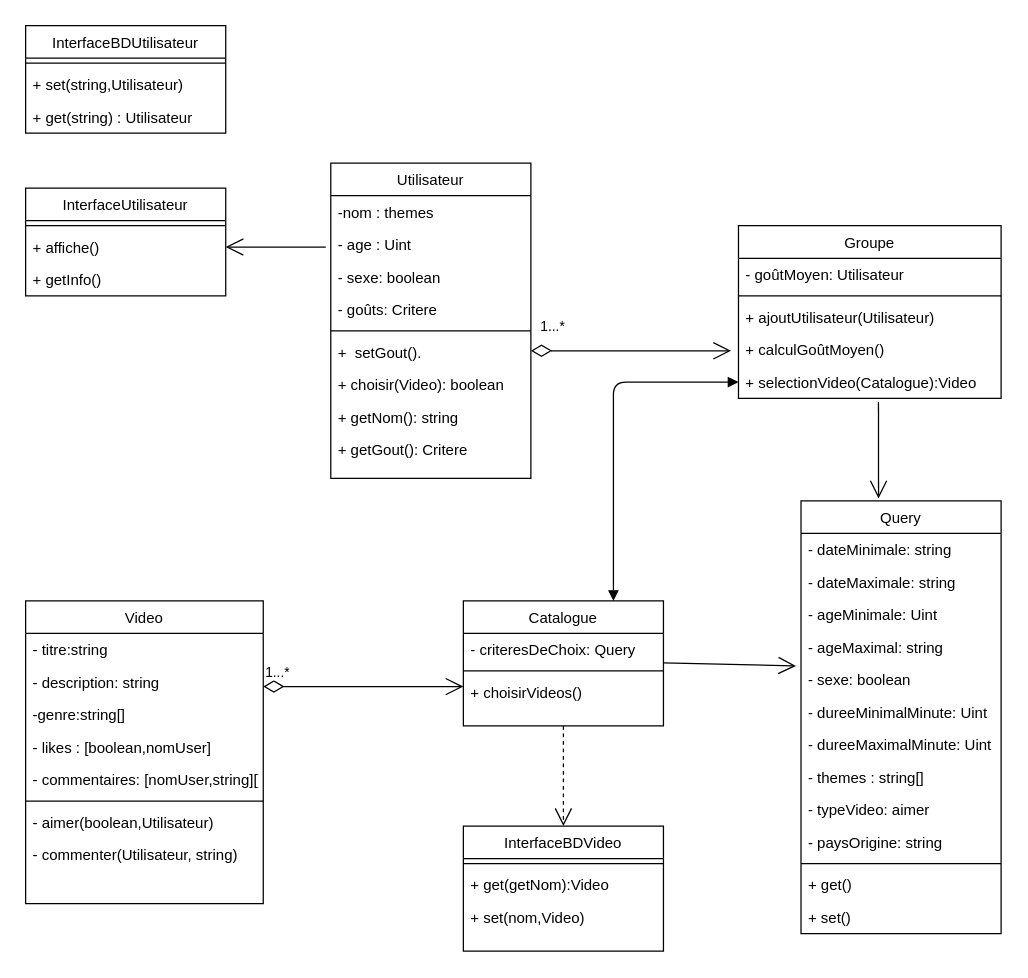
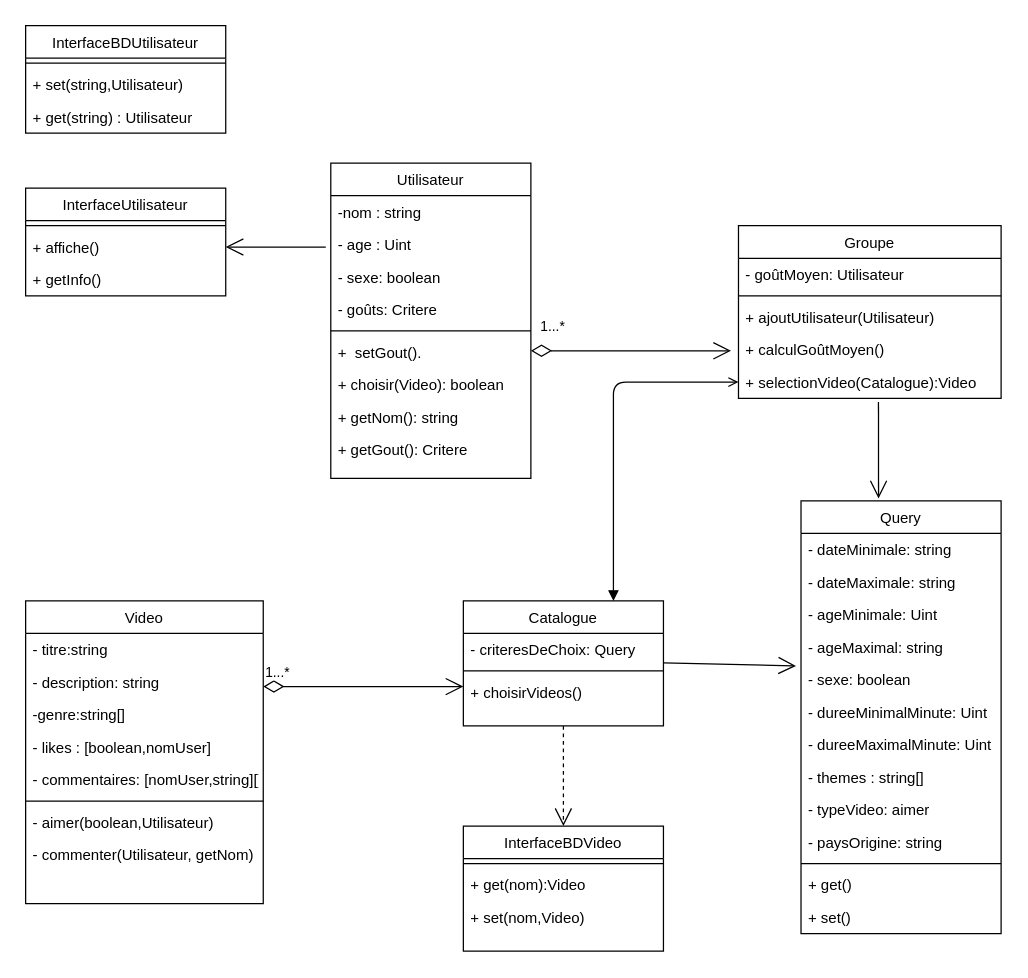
  <mxCell id="0" />
  <mxCell id="1" parent="0" />
  <mxCell id="2" value="Utilisateur" style="swimlane;fontStyle=0;align=center;verticalAlign=top;childLayout=stackLayout;horizontal=1;startSize=26;horizontalStack=0;resizeParent=1;resizeLast=0;collapsible=1;marginBottom=0;rounded=0;shadow=0;strokeWidth=1;" parent="1" vertex="1"><mxGeometry x="264" y="130" width="160" height="252" as="geometry"><mxRectangle x="230" y="140" width="160" height="26" as="alternateBounds" /></mxGeometry></mxCell>
- <mxCell id="3" value="-nom : themes" style="text;align=left;verticalAlign=top;spacingLeft=4;spacingRight=4;overflow=hidden;rotatable=0;points=[[0,0.5],[1,0.5]];portConstraint=eastwest;" parent="2" vertex="1"><mxGeometry y="26" width="160" height="26" as="geometry" /></mxCell>
+ <mxCell id="3" value="-nom : string" style="text;align=left;verticalAlign=top;spacingLeft=4;spacingRight=4;overflow=hidden;rotatable=0;points=[[0,0.5],[1,0.5]];portConstraint=eastwest;" parent="2" vertex="1"><mxGeometry y="26" width="160" height="26" as="geometry" /></mxCell>
  <mxCell id="4" value="- age : Uint" style="text;align=left;verticalAlign=top;spacingLeft=4;spacingRight=4;overflow=hidden;rotatable=0;points=[[0,0.5],[1,0.5]];portConstraint=eastwest;rounded=0;shadow=0;html=0;" parent="2" vertex="1"><mxGeometry y="52" width="160" height="26" as="geometry" /></mxCell>
  <mxCell id="5" value="- sexe: boolean" style="text;align=left;verticalAlign=top;spacingLeft=4;spacingRight=4;overflow=hidden;rotatable=0;points=[[0,0.5],[1,0.5]];portConstraint=eastwest;rounded=0;shadow=0;html=0;" parent="2" vertex="1"><mxGeometry y="78" width="160" height="26" as="geometry" /></mxCell>
  <mxCell id="6" value="- goûts: Critere" style="text;align=left;verticalAlign=top;spacingLeft=4;spacingRight=4;overflow=hidden;rotatable=0;points=[[0,0.5],[1,0.5]];portConstraint=eastwest;" parent="2" vertex="1"><mxGeometry y="104" width="160" height="26" as="geometry" /></mxCell>
  <mxCell id="7" value="" style="line;html=1;strokeWidth=1;align=left;verticalAlign=middle;spacingTop=-1;spacingLeft=3;spacingRight=3;rotatable=0;labelPosition=right;points=[];portConstraint=eastwest;" parent="2" vertex="1"><mxGeometry y="130" width="160" height="8" as="geometry" /></mxCell>
  <mxCell id="8" value="+  setGout()." style="text;align=left;verticalAlign=top;spacingLeft=4;spacingRight=4;overflow=hidden;rotatable=0;points=[[0,0.5],[1,0.5]];portConstraint=eastwest;rounded=0;shadow=0;html=0;" parent="2" vertex="1"><mxGeometry y="138" width="160" height="26" as="geometry" /></mxCell>
  <mxCell id="9" value="+ choisir(Video): boolean" style="text;align=left;verticalAlign=top;spacingLeft=4;spacingRight=4;overflow=hidden;rotatable=0;points=[[0,0.5],[1,0.5]];portConstraint=eastwest;rounded=0;shadow=0;html=0;" parent="2" vertex="1"><mxGeometry y="164" width="160" height="26" as="geometry" /></mxCell>
  <mxCell id="10" value="+ getNom(): string" style="text;align=left;verticalAlign=top;spacingLeft=4;spacingRight=4;overflow=hidden;rotatable=0;points=[[0,0.5],[1,0.5]];portConstraint=eastwest;rounded=0;shadow=0;html=0;" parent="2" vertex="1"><mxGeometry y="190" width="160" height="26" as="geometry" /></mxCell>
  <mxCell id="11" value="+ getGout(): Critere" style="text;align=left;verticalAlign=top;spacingLeft=4;spacingRight=4;overflow=hidden;rotatable=0;points=[[0,0.5],[1,0.5]];portConstraint=eastwest;rounded=0;shadow=0;html=0;" parent="2" vertex="1"><mxGeometry y="216" width="160" height="26" as="geometry" /></mxCell>
  <mxCell id="12" value="Video" style="swimlane;fontStyle=0;align=center;verticalAlign=top;childLayout=stackLayout;horizontal=1;startSize=26;horizontalStack=0;resizeParent=1;resizeLast=0;collapsible=1;marginBottom=0;rounded=0;shadow=0;strokeWidth=1;" parent="1" vertex="1"><mxGeometry x="20" y="480" width="190" height="242" as="geometry"><mxRectangle x="130" y="380" width="160" height="26" as="alternateBounds" /></mxGeometry></mxCell>
  <mxCell id="13" value="- titre:string" style="text;align=left;verticalAlign=top;spacingLeft=4;spacingRight=4;overflow=hidden;rotatable=0;points=[[0,0.5],[1,0.5]];portConstraint=eastwest;" parent="12" vertex="1"><mxGeometry y="26" width="190" height="26" as="geometry" /></mxCell>
  <mxCell id="14" value="- description: string" style="text;align=left;verticalAlign=top;spacingLeft=4;spacingRight=4;overflow=hidden;rotatable=0;points=[[0,0.5],[1,0.5]];portConstraint=eastwest;rounded=0;shadow=0;html=0;" parent="12" vertex="1"><mxGeometry y="52" width="190" height="26" as="geometry" /></mxCell>
  <mxCell id="15" value="-genre:string[]" style="text;align=left;verticalAlign=top;spacingLeft=4;spacingRight=4;overflow=hidden;rotatable=0;points=[[0,0.5],[1,0.5]];portConstraint=eastwest;rounded=0;shadow=0;html=0;" parent="12" vertex="1"><mxGeometry y="78" width="190" height="26" as="geometry" /></mxCell>
  <mxCell id="16" value="- likes : [boolean,nomUser]" style="text;align=left;verticalAlign=top;spacingLeft=4;spacingRight=4;overflow=hidden;rotatable=0;points=[[0,0.5],[1,0.5]];portConstraint=eastwest;fontStyle=0" parent="12" vertex="1"><mxGeometry y="104" width="190" height="26" as="geometry" /></mxCell>
  <mxCell id="17" value="- commentaires: [nomUser,string][]" style="text;align=left;verticalAlign=top;spacingLeft=4;spacingRight=4;overflow=hidden;rotatable=0;points=[[0,0.5],[1,0.5]];portConstraint=eastwest;rounded=0;shadow=0;html=0;" parent="12" vertex="1"><mxGeometry y="130" width="190" height="26" as="geometry" /></mxCell>
  <mxCell id="18" value="" style="line;html=1;strokeWidth=1;align=left;verticalAlign=middle;spacingTop=-1;spacingLeft=3;spacingRight=3;rotatable=0;labelPosition=right;points=[];portConstraint=eastwest;" parent="12" vertex="1"><mxGeometry y="156" width="190" height="8" as="geometry" /></mxCell>
  <mxCell id="19" value="- aimer(boolean,Utilisateur)" style="text;align=left;verticalAlign=top;spacingLeft=4;spacingRight=4;overflow=hidden;rotatable=0;points=[[0,0.5],[1,0.5]];portConstraint=eastwest;rounded=0;shadow=0;html=0;" parent="12" vertex="1"><mxGeometry y="164" width="190" height="26" as="geometry" /></mxCell>
- <mxCell id="20" value="- commenter(Utilisateur, string)" style="text;align=left;verticalAlign=top;spacingLeft=4;spacingRight=4;overflow=hidden;rotatable=0;points=[[0,0.5],[1,0.5]];portConstraint=eastwest;rounded=0;shadow=0;html=0;" parent="12" vertex="1"><mxGeometry y="190" width="190" height="26" as="geometry" /></mxCell>
+ <mxCell id="20" value="- commenter(Utilisateur, getNom)" style="text;align=left;verticalAlign=top;spacingLeft=4;spacingRight=4;overflow=hidden;rotatable=0;points=[[0,0.5],[1,0.5]];portConstraint=eastwest;rounded=0;shadow=0;html=0;" parent="12" vertex="1"><mxGeometry y="190" width="190" height="26" as="geometry" /></mxCell>
  <mxCell id="21" value="Query" style="swimlane;fontStyle=0;align=center;verticalAlign=top;childLayout=stackLayout;horizontal=1;startSize=26;horizontalStack=0;resizeParent=1;resizeLast=0;collapsible=1;marginBottom=0;rounded=0;shadow=0;strokeWidth=1;" parent="1" vertex="1"><mxGeometry x="640" y="400" width="160" height="346" as="geometry"><mxRectangle x="340" y="380" width="170" height="26" as="alternateBounds" /></mxGeometry></mxCell>
  <mxCell id="22" value="- dateMinimale: string" style="text;align=left;verticalAlign=top;spacingLeft=4;spacingRight=4;overflow=hidden;rotatable=0;points=[[0,0.5],[1,0.5]];portConstraint=eastwest;" parent="21" vertex="1"><mxGeometry y="26" width="160" height="26" as="geometry" /></mxCell>
  <mxCell id="23" value="- dateMaximale: string" style="text;align=left;verticalAlign=top;spacingLeft=4;spacingRight=4;overflow=hidden;rotatable=0;points=[[0,0.5],[1,0.5]];portConstraint=eastwest;" parent="21" vertex="1"><mxGeometry y="52" width="160" height="26" as="geometry" /></mxCell>
  <mxCell id="24" value="- ageMinimale: Uint" style="text;align=left;verticalAlign=top;spacingLeft=4;spacingRight=4;overflow=hidden;rotatable=0;points=[[0,0.5],[1,0.5]];portConstraint=eastwest;" parent="21" vertex="1"><mxGeometry y="78" width="160" height="26" as="geometry" /></mxCell>
  <mxCell id="25" value="- ageMaximal: string" style="text;align=left;verticalAlign=top;spacingLeft=4;spacingRight=4;overflow=hidden;rotatable=0;points=[[0,0.5],[1,0.5]];portConstraint=eastwest;" parent="21" vertex="1"><mxGeometry y="104" width="160" height="26" as="geometry" /></mxCell>
  <mxCell id="26" value="- sexe: boolean" style="text;align=left;verticalAlign=top;spacingLeft=4;spacingRight=4;overflow=hidden;rotatable=0;points=[[0,0.5],[1,0.5]];portConstraint=eastwest;" parent="21" vertex="1"><mxGeometry y="130" width="160" height="26" as="geometry" /></mxCell>
  <mxCell id="27" value="- dureeMinimalMinute: Uint" style="text;align=left;verticalAlign=top;spacingLeft=4;spacingRight=4;overflow=hidden;rotatable=0;points=[[0,0.5],[1,0.5]];portConstraint=eastwest;" parent="21" vertex="1"><mxGeometry y="156" width="160" height="26" as="geometry" /></mxCell>
  <mxCell id="28" value="- dureeMaximalMinute: Uint" style="text;align=left;verticalAlign=top;spacingLeft=4;spacingRight=4;overflow=hidden;rotatable=0;points=[[0,0.5],[1,0.5]];portConstraint=eastwest;" parent="21" vertex="1"><mxGeometry y="182" width="160" height="26" as="geometry" /></mxCell>
  <mxCell id="29" value="- themes : string[] " style="text;align=left;verticalAlign=top;spacingLeft=4;spacingRight=4;overflow=hidden;rotatable=0;points=[[0,0.5],[1,0.5]];portConstraint=eastwest;" parent="21" vertex="1"><mxGeometry y="208" width="160" height="26" as="geometry" /></mxCell>
  <mxCell id="30" value="- typeVideo: aimer" style="text;align=left;verticalAlign=top;spacingLeft=4;spacingRight=4;overflow=hidden;rotatable=0;points=[[0,0.5],[1,0.5]];portConstraint=eastwest;" parent="21" vertex="1"><mxGeometry y="234" width="160" height="26" as="geometry" /></mxCell>
  <mxCell id="31" value="- paysOrigine: string" style="text;align=left;verticalAlign=top;spacingLeft=4;spacingRight=4;overflow=hidden;rotatable=0;points=[[0,0.5],[1,0.5]];portConstraint=eastwest;" parent="21" vertex="1"><mxGeometry y="260" width="160" height="26" as="geometry" /></mxCell>
  <mxCell id="32" value="" style="line;html=1;strokeWidth=1;align=left;verticalAlign=middle;spacingTop=-1;spacingLeft=3;spacingRight=3;rotatable=0;labelPosition=right;points=[];portConstraint=eastwest;" parent="21" vertex="1"><mxGeometry y="286" width="160" height="8" as="geometry" /></mxCell>
  <mxCell id="33" value="+ get()" style="text;align=left;verticalAlign=top;spacingLeft=4;spacingRight=4;overflow=hidden;rotatable=0;points=[[0,0.5],[1,0.5]];portConstraint=eastwest;" parent="21" vertex="1"><mxGeometry y="294" width="160" height="26" as="geometry" /></mxCell>
  <mxCell id="34" value="+ set()" style="text;align=left;verticalAlign=top;spacingLeft=4;spacingRight=4;overflow=hidden;rotatable=0;points=[[0,0.5],[1,0.5]];portConstraint=eastwest;" parent="21" vertex="1"><mxGeometry y="320" width="160" height="26" as="geometry" /></mxCell>
  <mxCell id="35" value="Groupe" style="swimlane;fontStyle=0;align=center;verticalAlign=top;childLayout=stackLayout;horizontal=1;startSize=26;horizontalStack=0;resizeParent=1;resizeLast=0;collapsible=1;marginBottom=0;rounded=0;shadow=0;strokeWidth=1;" parent="1" vertex="1"><mxGeometry x="590" y="180" width="210" height="138" as="geometry"><mxRectangle x="550" y="140" width="160" height="26" as="alternateBounds" /></mxGeometry></mxCell>
  <mxCell id="36" value="- goûtMoyen: Utilisateur" style="text;align=left;verticalAlign=top;spacingLeft=4;spacingRight=4;overflow=hidden;rotatable=0;points=[[0,0.5],[1,0.5]];portConstraint=eastwest;" parent="35" vertex="1"><mxGeometry y="26" width="210" height="26" as="geometry" /></mxCell>
  <mxCell id="37" value="" style="line;html=1;strokeWidth=1;align=left;verticalAlign=middle;spacingTop=-1;spacingLeft=3;spacingRight=3;rotatable=0;labelPosition=right;points=[];portConstraint=eastwest;" parent="35" vertex="1"><mxGeometry y="52" width="210" height="8" as="geometry" /></mxCell>
  <mxCell id="38" value="+ ajoutUtilisateur(Utilisateur)" style="text;align=left;verticalAlign=top;spacingLeft=4;spacingRight=4;overflow=hidden;rotatable=0;points=[[0,0.5],[1,0.5]];portConstraint=eastwest;" parent="35" vertex="1"><mxGeometry y="60" width="210" height="26" as="geometry" /></mxCell>
  <mxCell id="39" value="+ calculGoûtMoyen()" style="text;align=left;verticalAlign=top;spacingLeft=4;spacingRight=4;overflow=hidden;rotatable=0;points=[[0,0.5],[1,0.5]];portConstraint=eastwest;" parent="35" vertex="1"><mxGeometry y="86" width="210" height="26" as="geometry" /></mxCell>
  <mxCell id="40" value="+ selectionVideo(Catalogue):Video" style="text;align=left;verticalAlign=top;spacingLeft=4;spacingRight=4;overflow=hidden;rotatable=0;points=[[0,0.5],[1,0.5]];portConstraint=eastwest;" parent="35" vertex="1"><mxGeometry y="112" width="210" height="26" as="geometry" /></mxCell>
  <mxCell id="41" value="InterfaceUtilisateur" style="swimlane;fontStyle=0;align=center;verticalAlign=top;childLayout=stackLayout;horizontal=1;startSize=26;horizontalStack=0;resizeParent=1;resizeLast=0;collapsible=1;marginBottom=0;rounded=0;shadow=0;strokeWidth=1;" parent="1" vertex="1"><mxGeometry x="20" y="150" width="160" height="86" as="geometry"><mxRectangle x="230" y="140" width="160" height="26" as="alternateBounds" /></mxGeometry></mxCell>
  <mxCell id="42" value="" style="line;html=1;strokeWidth=1;align=left;verticalAlign=middle;spacingTop=-1;spacingLeft=3;spacingRight=3;rotatable=0;labelPosition=right;points=[];portConstraint=eastwest;" parent="41" vertex="1"><mxGeometry y="26" width="160" height="8" as="geometry" /></mxCell>
  <mxCell id="43" value="+ affiche()" style="text;align=left;verticalAlign=top;spacingLeft=4;spacingRight=4;overflow=hidden;rotatable=0;points=[[0,0.5],[1,0.5]];portConstraint=eastwest;rounded=0;shadow=0;html=0;" parent="41" vertex="1"><mxGeometry y="34" width="160" height="26" as="geometry" /></mxCell>
  <mxCell id="44" value="+ getInfo()" style="text;align=left;verticalAlign=top;spacingLeft=4;spacingRight=4;overflow=hidden;rotatable=0;points=[[0,0.5],[1,0.5]];portConstraint=eastwest;rounded=0;shadow=0;html=0;" parent="41" vertex="1"><mxGeometry y="60" width="160" height="26" as="geometry" /></mxCell>
  <mxCell id="45" value="InterfaceBDUtilisateur" style="swimlane;fontStyle=0;align=center;verticalAlign=top;childLayout=stackLayout;horizontal=1;startSize=26;horizontalStack=0;resizeParent=1;resizeLast=0;collapsible=1;marginBottom=0;rounded=0;shadow=0;strokeWidth=1;" parent="1" vertex="1"><mxGeometry x="20" y="20" width="160" height="86" as="geometry"><mxRectangle x="230" y="140" width="160" height="26" as="alternateBounds" /></mxGeometry></mxCell>
  <mxCell id="46" value="" style="line;html=1;strokeWidth=1;align=left;verticalAlign=middle;spacingTop=-1;spacingLeft=3;spacingRight=3;rotatable=0;labelPosition=right;points=[];portConstraint=eastwest;" parent="45" vertex="1"><mxGeometry y="26" width="160" height="8" as="geometry" /></mxCell>
  <mxCell id="47" value="+ set(string,Utilisateur)" style="text;align=left;verticalAlign=top;spacingLeft=4;spacingRight=4;overflow=hidden;rotatable=0;points=[[0,0.5],[1,0.5]];portConstraint=eastwest;rounded=0;shadow=0;html=0;" parent="45" vertex="1"><mxGeometry y="34" width="160" height="26" as="geometry" /></mxCell>
  <mxCell id="48" value="+ get(string) : Utilisateur" style="text;align=left;verticalAlign=top;spacingLeft=4;spacingRight=4;overflow=hidden;rotatable=0;points=[[0,0.5],[1,0.5]];portConstraint=eastwest;rounded=0;shadow=0;html=0;" parent="45" vertex="1"><mxGeometry y="60" width="160" height="26" as="geometry" /></mxCell>
  <mxCell id="49" value="1...*" style="endArrow=open;html=1;endSize=12;startArrow=diamondThin;startSize=14;startFill=0;edgeStyle=orthogonalEdgeStyle;align=left;verticalAlign=bottom;" parent="1" edge="1"><mxGeometry x="-0.925" y="10" relative="1" as="geometry"><mxPoint x="424" y="280" as="sourcePoint" /><mxPoint x="584" y="280" as="targetPoint" /><mxPoint as="offset" /></mxGeometry></mxCell>
  <mxCell id="50" value="Catalogue" style="swimlane;fontStyle=0;align=center;verticalAlign=top;childLayout=stackLayout;horizontal=1;startSize=26;horizontalStack=0;resizeParent=1;resizeLast=0;collapsible=1;marginBottom=0;rounded=0;shadow=0;strokeWidth=1;" parent="1" vertex="1"><mxGeometry x="370" y="480" width="160" height="100" as="geometry"><mxRectangle x="130" y="380" width="160" height="26" as="alternateBounds" /></mxGeometry></mxCell>
  <mxCell id="51" value="- criteresDeChoix: Query" style="text;align=left;verticalAlign=top;spacingLeft=4;spacingRight=4;overflow=hidden;rotatable=0;points=[[0,0.5],[1,0.5]];portConstraint=eastwest;" parent="50" vertex="1"><mxGeometry y="26" width="160" height="26" as="geometry" /></mxCell>
  <mxCell id="52" value="" style="line;html=1;strokeWidth=1;align=left;verticalAlign=middle;spacingTop=-1;spacingLeft=3;spacingRight=3;rotatable=0;labelPosition=right;points=[];portConstraint=eastwest;" parent="50" vertex="1"><mxGeometry y="52" width="160" height="8" as="geometry" /></mxCell>
  <mxCell id="53" value="+ choisirVideos()" style="text;align=left;verticalAlign=top;spacingLeft=4;spacingRight=4;overflow=hidden;rotatable=0;points=[[0,0.5],[1,0.5]];portConstraint=eastwest;fontStyle=0" parent="50" vertex="1"><mxGeometry y="60" width="160" height="26" as="geometry" /></mxCell>
  <mxCell id="54" value="1...*" style="endArrow=open;html=1;endSize=12;startArrow=diamondThin;startSize=14;startFill=0;edgeStyle=orthogonalEdgeStyle;align=left;verticalAlign=bottom;labelPosition=right;verticalLabelPosition=top;" parent="1" edge="1"><mxGeometry x="-1" y="3" relative="1" as="geometry"><mxPoint x="210" y="548.5" as="sourcePoint" /><mxPoint x="370" y="548.5" as="targetPoint" /></mxGeometry></mxCell>
  <mxCell id="55" value="InterfaceBDVideo" style="swimlane;fontStyle=0;align=center;verticalAlign=top;childLayout=stackLayout;horizontal=1;startSize=26;horizontalStack=0;resizeParent=1;resizeLast=0;collapsible=1;marginBottom=0;rounded=0;shadow=0;strokeWidth=1;" parent="1" vertex="1"><mxGeometry x="370" y="660" width="160" height="100" as="geometry"><mxRectangle x="130" y="380" width="160" height="26" as="alternateBounds" /></mxGeometry></mxCell>
  <mxCell id="56" value="" style="line;html=1;strokeWidth=1;align=left;verticalAlign=middle;spacingTop=-1;spacingLeft=3;spacingRight=3;rotatable=0;labelPosition=right;points=[];portConstraint=eastwest;" parent="55" vertex="1"><mxGeometry y="26" width="160" height="8" as="geometry" /></mxCell>
- <mxCell id="57" value="+ get(getNom):Video" style="text;align=left;verticalAlign=top;spacingLeft=4;spacingRight=4;overflow=hidden;rotatable=0;points=[[0,0.5],[1,0.5]];portConstraint=eastwest;fontStyle=0" parent="55" vertex="1"><mxGeometry y="34" width="160" height="26" as="geometry" /></mxCell>
+ <mxCell id="57" value="+ get(nom):Video" style="text;align=left;verticalAlign=top;spacingLeft=4;spacingRight=4;overflow=hidden;rotatable=0;points=[[0,0.5],[1,0.5]];portConstraint=eastwest;fontStyle=0" parent="55" vertex="1"><mxGeometry y="34" width="160" height="26" as="geometry" /></mxCell>
  <mxCell id="58" value="+ set(nom,Video)" style="text;align=left;verticalAlign=top;spacingLeft=4;spacingRight=4;overflow=hidden;rotatable=0;points=[[0,0.5],[1,0.5]];portConstraint=eastwest;fontStyle=0" parent="55" vertex="1"><mxGeometry y="60" width="160" height="26" as="geometry" /></mxCell>
  <mxCell id="59" value="" style="endArrow=open;endFill=1;endSize=12;html=1;entryX=1;entryY=0.5;entryDx=0;entryDy=0;" parent="1" target="43" edge="1"><mxGeometry width="160" relative="1" as="geometry"><mxPoint x="260" y="197" as="sourcePoint" /><mxPoint x="250" y="290" as="targetPoint" /></mxGeometry></mxCell>
  <mxCell id="60" value="" style="endArrow=open;endFill=1;endSize=12;html=1;exitX=0.5;exitY=1;exitDx=0;exitDy=0;entryX=0.5;entryY=0;entryDx=0;entryDy=0;dashed=1;" parent="1" source="50" target="55" edge="1"><mxGeometry width="160" relative="1" as="geometry"><mxPoint x="370" y="620" as="sourcePoint" /><mxPoint x="530" y="620" as="targetPoint" /></mxGeometry></mxCell>
- <mxCell id="61" value="" style="endArrow=block;startArrow=block;endFill=1;startFill=1;html=1;entryX=0;entryY=0.5;entryDx=0;entryDy=0;exitX=0.75;exitY=0;exitDx=0;exitDy=0;" parent="1" source="50" target="40" edge="1"><mxGeometry width="160" relative="1" as="geometry"><mxPoint x="450" y="400" as="sourcePoint" /><mxPoint x="610" y="400" as="targetPoint" /><Array as="points"><mxPoint x="490" y="305" /></Array></mxGeometry></mxCell>
+ <mxCell id="61" value="" style="endArrow=open;startArrow=block;endFill=1;startFill=1;html=1;entryX=0;entryY=0.5;entryDx=0;entryDy=0;exitX=0.75;exitY=0;exitDx=0;exitDy=0;" parent="1" source="50" target="40" edge="1"><mxGeometry width="160" relative="1" as="geometry"><mxPoint x="450" y="400" as="sourcePoint" /><mxPoint x="610" y="400" as="targetPoint" /><Array as="points"><mxPoint x="490" y="305" /></Array></mxGeometry></mxCell>
  <mxCell id="62" value="" style="endArrow=open;endFill=1;endSize=12;html=1;entryX=-0.025;entryY=0.077;entryDx=0;entryDy=0;entryPerimeter=0;" parent="1" target="26" edge="1"><mxGeometry width="160" relative="1" as="geometry"><mxPoint x="530" y="529.5" as="sourcePoint" /><mxPoint x="630" y="530" as="targetPoint" /></mxGeometry></mxCell>
  <mxCell id="63" value="" style="endArrow=open;endFill=1;endSize=12;html=1;exitX=0.533;exitY=1.115;exitDx=0;exitDy=0;exitPerimeter=0;" parent="1" source="40" edge="1"><mxGeometry width="160" relative="1" as="geometry"><mxPoint x="640" y="370" as="sourcePoint" /><mxPoint x="702" y="398" as="targetPoint" /></mxGeometry></mxCell>
